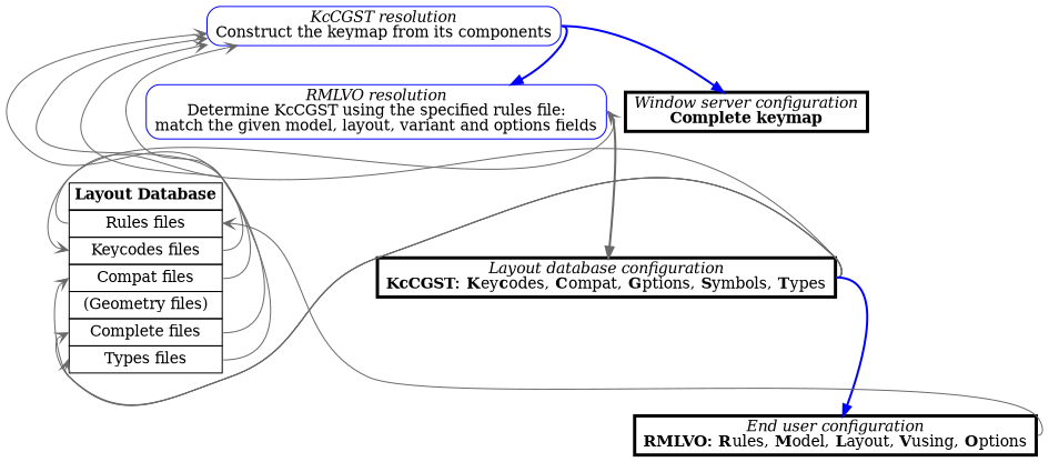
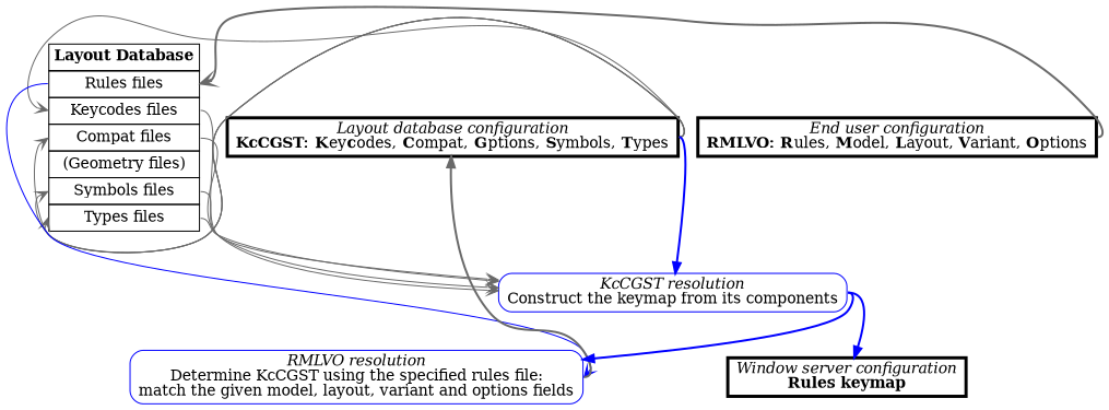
  digraph {
    node [shape=box]
    edge [arrowhead=vee color=dimgrey constraint=false style=solid tailport=e]
    n1 [label=<<i>Layout database configuration</i><br/><b>KcCGST:</b> <b>K</b>ey<b>c</b>odes, <b>C</b>ompat, <b>G</b>ptions, <b>S</b>ymbols, <b>T</b>ypes> penwidth=3]
-   n2 [label=<         <table border="0" cellborder="1" cellspacing="0" cellpadding="4">             <tr><td><b>Layout Database</b></td></tr>             <hr/>             <tr><td port="rules">Rules files</td></tr>             <tr><td port="keycodes">Keycodes files</td></tr>             <tr><td port="compat">Compat files</td></tr>             <tr><td port="geometry">(Geometry files)</td></tr>             <tr><td port="symbols">Complete files</td></tr>             <tr><td port="types">Types files</td></tr>         </table>     > shape=none]
-   n3 [label=<<i>End user configuration</i><br/><b>RMLVO:</b> <b>R</b>ules, <b>M</b>odel, <b>L</b>ayout, <b>V</b>using, <b>O</b>ptions> penwidth=3]
+   n2 [label=<         <table border="0" cellborder="1" cellspacing="0" cellpadding="4">             <tr><td><b>Layout Database</b></td></tr>             <hr/>             <tr><td port="rules">Rules files</td></tr>             <tr><td port="keycodes">Keycodes files</td></tr>             <tr><td port="compat">Compat files</td></tr>             <tr><td port="geometry">(Geometry files)</td></tr>             <tr><td port="symbols">Symbols files</td></tr>             <tr><td port="types">Types files</td></tr>         </table>     > shape=none]
+   n3 [label=<<i>End user configuration</i><br/><b>RMLVO:</b> <b>R</b>ules, <b>M</b>odel, <b>L</b>ayout, <b>V</b>ariant, <b>O</b>ptions> penwidth=3]
    n4 [color=blue label=<<i>RMLVO resolution</i><br/>Determine KcCGST using the specified rules file:<br/>match the given model, layout, variant and options fields> style=rounded]
    n5 [color=blue label=<<i>KcCGST resolution</i><br/>Construct the keymap from its components> style=rounded]
-   n6 [label=<<i>Window server configuration</i><br/><b>Complete keymap</b>> penwidth=3]
+   n6 [label=<<i>Window server configuration</i><br/><b>Rules keymap</b>> penwidth=3]
    subgraph sub_1 {
      rank=same
      n1
      n2
    }
    subgraph sub_2 {
      rankdir=TB
      n1
      n3
      n4
      n5
      n6
    }
    subgraph sub_3 {
      n1
      n3
      n4
      n5
      n6
    }
    n1 -> n2 [headport="keycodes:w"]
    n1 -> n2 [headport="compat:w"]
    n1 -> n2 [headport="symbols:w"]
    n1 -> n2 [headport="types:w"]
-   n1 -> n3 [arrowhead=normal color=blue style=bold constraint=""]
-   n2 -> n4 [headport=e tailport="rules:w"]
+   n1 -> n5 [arrowhead=normal color=blue style=bold constraint=""]
+   n2 -> n4 [color=blue headport=e tailport="rules:w"]
    n2 -> n5 [tailport="keycodes:e"]
    n2 -> n5 [tailport="compat:e"]
    n2 -> n5 [tailport="symbols:e"]
    n2 -> n5 [tailport="types:e"]
-   n3 -> n2 [headport="rules:e"]
+   n3 -> n2 [headport="rules:e" style=bold]
    n4 -> n1 [arrowhead=normal style=bold constraint=""]
    n5 -> n4 [arrowhead=normal color=blue style=bold constraint=""]
    n5 -> n6 [arrowhead=normal color=blue style=bold constraint=""]
  }
